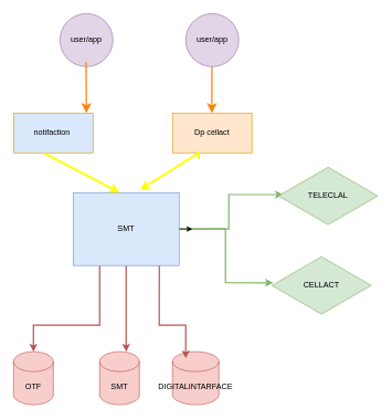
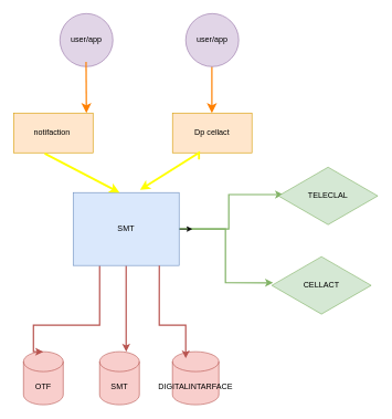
  <mxCell id="0" />
  <mxCell id="1" parent="0" />
- <mxCell id="2" value="OTF" style="shape=cylinder3;whiteSpace=wrap;html=1;boundedLbl=1;backgroundOutline=1;size=15;fillColor=#f8cecc;strokeColor=#b85450;" vertex="1" parent="1"><mxGeometry x="20" y="530" width="60" height="80" as="geometry" /></mxCell>
+ <mxCell id="2" value="OTF" style="shape=cylinder3;whiteSpace=wrap;html=1;boundedLbl=1;backgroundOutline=1;size=15;fillColor=#f8cecc;strokeColor=#b85450;" vertex="1" parent="1"><mxGeometry x="35" y="530" width="60" height="80" as="geometry" /></mxCell>
  <mxCell id="3" value="user/app" style="ellipse;whiteSpace=wrap;html=1;aspect=fixed;fillColor=#e1d5e7;strokeColor=#9673a6;" vertex="1" parent="1"><mxGeometry x="90" y="20" width="80" height="80" as="geometry" /></mxCell>
  <mxCell id="4" value="" style="endArrow=classic;html=1;rounded=0;strokeColor=#FF8000;endSize=9;verticalAlign=bottom;strokeWidth=2;" edge="1" parent="1"><mxGeometry width="50" height="50" relative="1" as="geometry"><mxPoint x="129.5" y="93" as="sourcePoint" /><mxPoint x="130" y="170" as="targetPoint" /><Array as="points" /></mxGeometry></mxCell>
- <mxCell id="5" value="notifaction&amp;nbsp;" style="rounded=0;whiteSpace=wrap;html=1;fillColor=#dae8fc;strokeColor=#d79b00;" vertex="1" parent="1"><mxGeometry x="20" y="170" width="120" height="60" as="geometry" /></mxCell>
+ <mxCell id="5" value="notifaction&amp;nbsp;" style="rounded=0;whiteSpace=wrap;html=1;fillColor=#ffe6cc;strokeColor=#d79b00;" vertex="1" parent="1"><mxGeometry x="20" y="170" width="120" height="60" as="geometry" /></mxCell>
  <mxCell id="6" value="Dp cellact" style="rounded=0;whiteSpace=wrap;html=1;fillColor=#ffe6cc;strokeColor=#d79b00;" vertex="1" parent="1"><mxGeometry x="260" y="170" width="120" height="60" as="geometry" /></mxCell>
  <mxCell id="7" value="" style="endArrow=classic;html=1;rounded=0;strokeColor=#FF8000;endSize=9;verticalAlign=bottom;strokeWidth=2;" edge="1" parent="1"><mxGeometry width="50" height="50" relative="1" as="geometry"><mxPoint x="319.5" y="100" as="sourcePoint" /><mxPoint x="319.5" y="170" as="targetPoint" /><Array as="points"><mxPoint x="319.5" y="150" /></Array></mxGeometry></mxCell>
  <mxCell id="8" style="edgeStyle=orthogonalEdgeStyle;rounded=0;orthogonalLoop=1;jettySize=auto;html=1;entryX=0.013;entryY=0.456;entryDx=0;entryDy=0;entryPerimeter=0;fillColor=#d5e8d4;gradientColor=#97d077;strokeColor=#82b366;strokeWidth=2;" edge="1" parent="1" source="13" target="20"><mxGeometry relative="1" as="geometry" /></mxCell>
  <mxCell id="9" style="edgeStyle=orthogonalEdgeStyle;rounded=0;orthogonalLoop=1;jettySize=auto;html=1;entryX=0.047;entryY=0.478;entryDx=0;entryDy=0;entryPerimeter=0;fillColor=#d5e8d4;gradientColor=#97d077;strokeColor=#82b366;strokeWidth=2;" edge="1" parent="1" source="13" target="19"><mxGeometry relative="1" as="geometry" /></mxCell>
  <mxCell id="10" style="edgeStyle=orthogonalEdgeStyle;rounded=0;orthogonalLoop=1;jettySize=auto;html=1;exitX=0.25;exitY=1;exitDx=0;exitDy=0;entryX=0.5;entryY=0;entryDx=0;entryDy=0;entryPerimeter=0;fillColor=#f8cecc;gradientColor=#ea6b66;strokeColor=#b85450;strokeWidth=2;" edge="1" parent="1" source="13" target="2"><mxGeometry relative="1" as="geometry"><mxPoint x="30" y="510" as="targetPoint" /><Array as="points"><mxPoint x="150" y="490" /><mxPoint x="50" y="490" /></Array></mxGeometry></mxCell>
  <mxCell id="11" style="edgeStyle=orthogonalEdgeStyle;rounded=0;orthogonalLoop=1;jettySize=auto;html=1;exitX=0.5;exitY=1;exitDx=0;exitDy=0;fillColor=#f8cecc;gradientColor=#ea6b66;strokeColor=#b85450;strokeWidth=2;" edge="1" parent="1" source="13" target="18"><mxGeometry relative="1" as="geometry"><Array as="points"><mxPoint x="190" y="500" /><mxPoint x="190" y="500" /></Array></mxGeometry></mxCell>
  <mxCell id="12" style="edgeStyle=orthogonalEdgeStyle;rounded=0;orthogonalLoop=1;jettySize=auto;html=1;" edge="1" parent="1" source="13"><mxGeometry relative="1" as="geometry"><mxPoint x="290" y="345" as="targetPoint" /></mxGeometry></mxCell>
  <mxCell id="13" value="SMT" style="rounded=0;whiteSpace=wrap;html=1;fillColor=#dae8fc;strokeColor=#6c8ebf;" vertex="1" parent="1"><mxGeometry x="110" y="290" width="160" height="110" as="geometry" /></mxCell>
  <mxCell id="14" value="" style="endArrow=classic;html=1;rounded=0;exitX=0.392;exitY=1.017;exitDx=0;exitDy=0;exitPerimeter=0;entryX=0.438;entryY=0;entryDx=0;entryDy=0;entryPerimeter=0;strokeWidth=3;strokeColor=#FFFF00;" edge="1" parent="1" source="5" target="13"><mxGeometry width="50" height="50" relative="1" as="geometry"><mxPoint x="90" y="310" as="sourcePoint" /><mxPoint x="140" y="260" as="targetPoint" /></mxGeometry></mxCell>
  <mxCell id="15" value="user/app" style="ellipse;whiteSpace=wrap;html=1;aspect=fixed;fillColor=#e1d5e7;strokeColor=#9673a6;" vertex="1" parent="1"><mxGeometry x="280" y="20" width="80" height="80" as="geometry" /></mxCell>
  <mxCell id="16" value="" style="endArrow=classic;html=1;rounded=0;entryX=0.631;entryY=-0.036;entryDx=0;entryDy=0;entryPerimeter=0;strokeWidth=3;strokeColor=#FFFF00;" edge="1" parent="1" target="13"><mxGeometry width="50" height="50" relative="1" as="geometry"><mxPoint x="300" y="240" as="sourcePoint" /><mxPoint x="270" y="260" as="targetPoint" /><Array as="points"><mxPoint x="300" y="230" /></Array></mxGeometry></mxCell>
  <mxCell id="17" value="DIGITALINTARFACE" style="shape=cylinder3;whiteSpace=wrap;html=1;boundedLbl=1;backgroundOutline=1;size=15;fillColor=#f8cecc;strokeColor=#b85450;" vertex="1" parent="1"><mxGeometry x="260" y="530" width="70" height="80" as="geometry" /></mxCell>
  <mxCell id="18" value="SMT" style="shape=cylinder3;whiteSpace=wrap;html=1;boundedLbl=1;backgroundOutline=1;size=15;fillColor=#f8cecc;strokeColor=#b85450;" vertex="1" parent="1"><mxGeometry x="150" y="530" width="60" height="80" as="geometry" /></mxCell>
  <mxCell id="19" value="TELECLAL" style="html=1;whiteSpace=wrap;aspect=fixed;shape=isoRectangle;fillColor=#d5e8d4;strokeColor=#82b366;" vertex="1" parent="1"><mxGeometry x="420" y="250" width="150" height="90" as="geometry" /></mxCell>
  <mxCell id="20" value="CELLACT" style="html=1;whiteSpace=wrap;aspect=fixed;shape=isoRectangle;fillColor=#d5e8d4;strokeColor=#82b366;" vertex="1" parent="1"><mxGeometry x="410" y="385" width="150" height="90" as="geometry" /></mxCell>
  <mxCell id="21" value="" style="endArrow=classic;html=1;rounded=0;exitX=0.813;exitY=1;exitDx=0;exitDy=0;exitPerimeter=0;fillColor=#f8cecc;strokeColor=#b85450;gradientColor=#ea6b66;strokeWidth=2;" edge="1" parent="1" source="13"><mxGeometry width="50" height="50" relative="1" as="geometry"><mxPoint x="240" y="430" as="sourcePoint" /><mxPoint x="280" y="540" as="targetPoint" /><Array as="points"><mxPoint x="240" y="450" /><mxPoint x="240" y="490" /><mxPoint x="280" y="490" /></Array></mxGeometry></mxCell>
